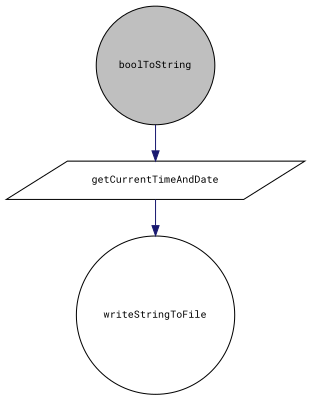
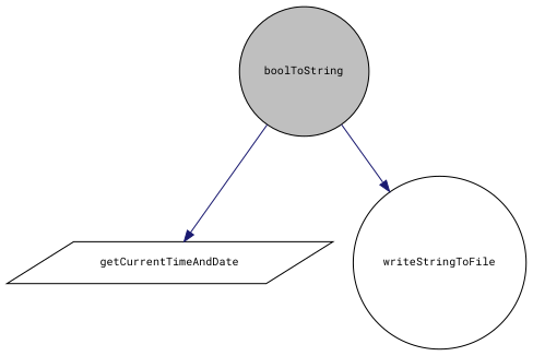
  digraph {
    fontname="Roboto Mono"
    rankdir=TB
    node [color=black fillcolor=white fontname="Roboto Mono" fontsize=10 shape=circle style=filled]
    edge [color=midnightblue fontname="Roboto Mono" fontsize=10 labelfontname=FreeSans labelfontsize=10 style=solid]
    n1 [fillcolor=grey75 fontcolor=black height=0.2 label=boolToString width=0.4]
    n2 [height=0.2 label=getCurrentTimeAndDate shape=parallelogram width=0.4]
    n3 [height=0.2 label=writeStringToFile width=0.4]
    n1 -> n2
-   n2 -> n3
+   n1 -> n3
  }
